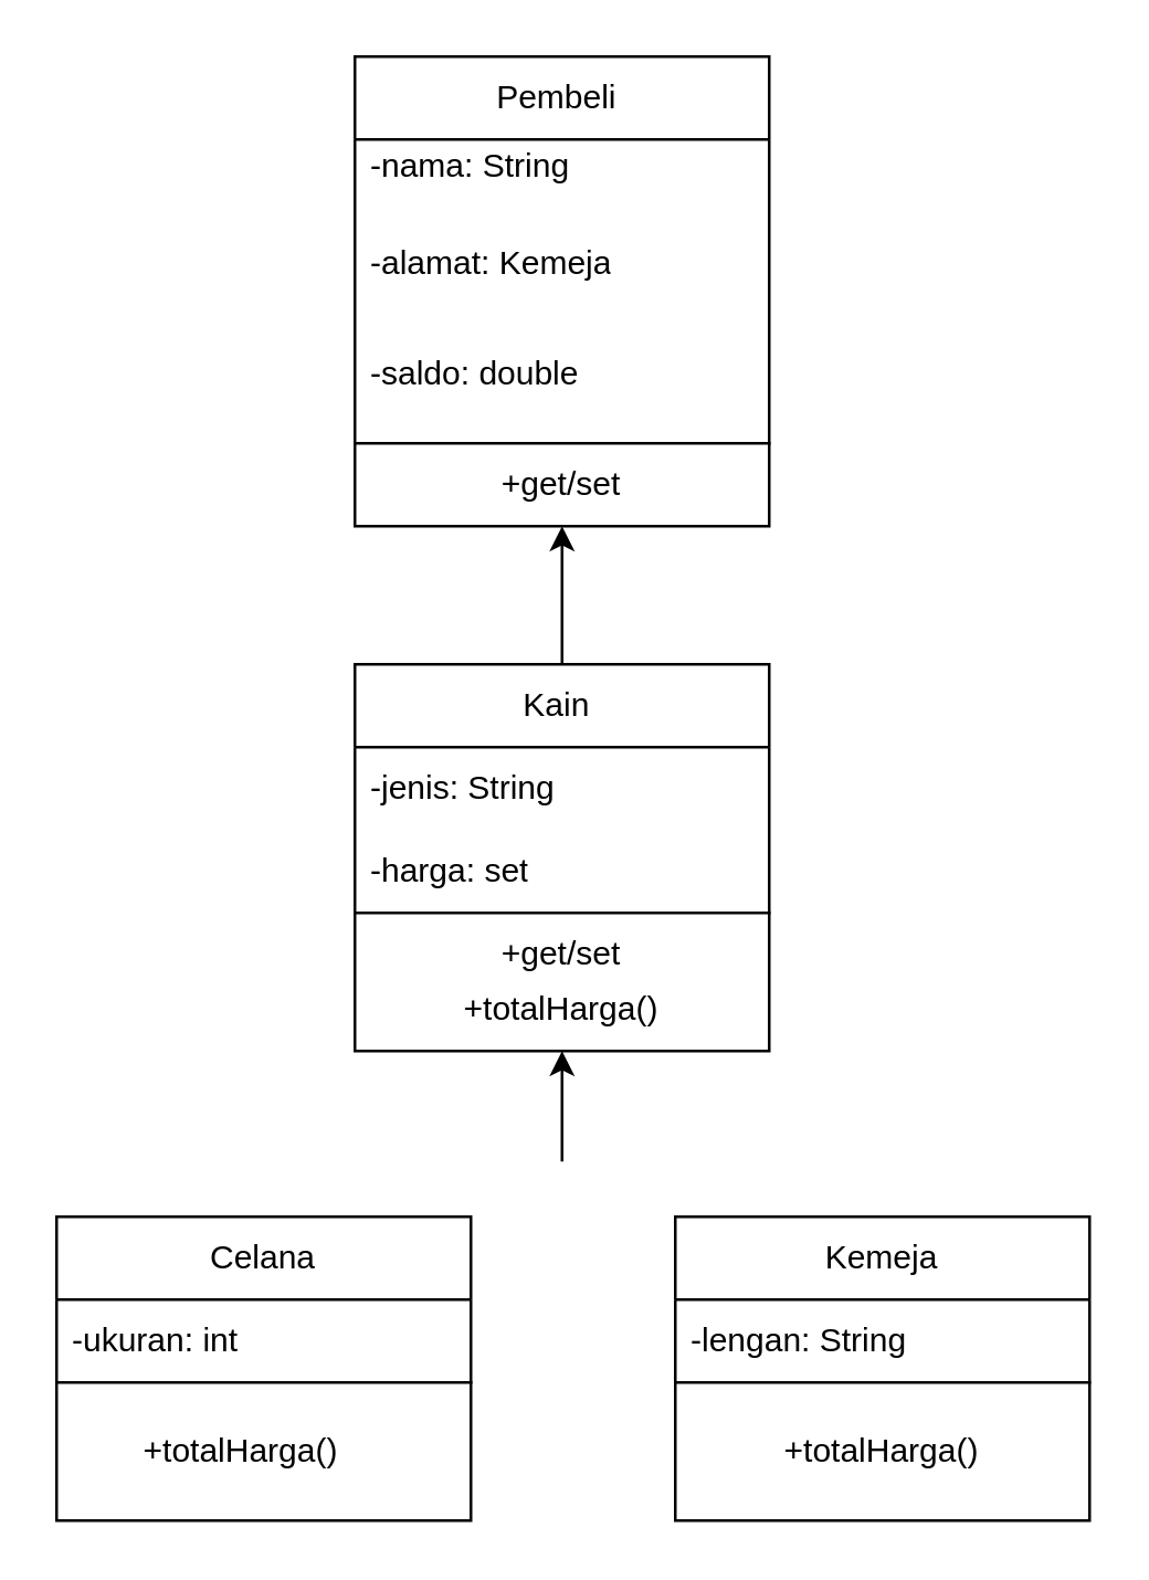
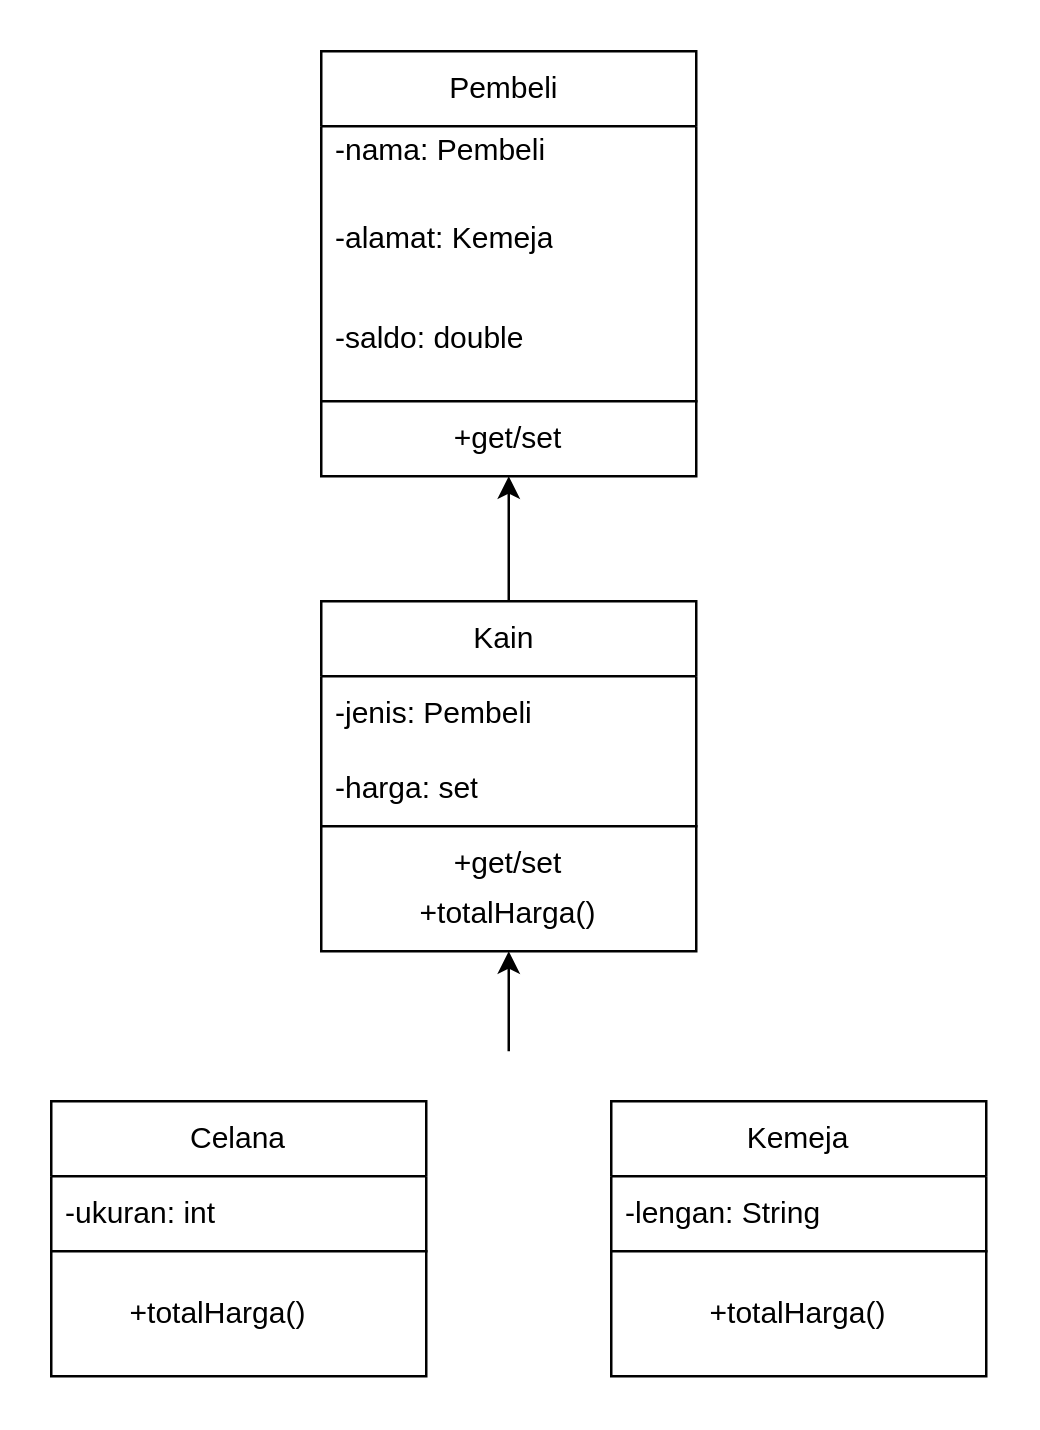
  <mxCell id="0" />
  <mxCell id="1" parent="0" />
  <mxCell id="2" value="Pembeli&amp;nbsp;" style="swimlane;fontStyle=0;childLayout=stackLayout;horizontal=1;startSize=30;horizontalStack=0;resizeParent=1;resizeParentMax=0;resizeLast=0;collapsible=1;marginBottom=0;whiteSpace=wrap;html=1;" vertex="1" parent="1"><mxGeometry x="128" y="20" width="150" height="140" as="geometry" /></mxCell>
- <mxCell id="3" value="&lt;div&gt;-nama: String&amp;nbsp;&lt;span style=&quot;font-size: 12px;&quot;&gt;&amp;nbsp;&lt;/span&gt;&lt;/div&gt;&lt;div&gt;&lt;br&gt;&lt;/div&gt;" style="text;strokeColor=none;fillColor=none;align=left;verticalAlign=middle;spacingLeft=4;spacingRight=4;overflow=hidden;points=[[0,0.5],[1,0.5]];portConstraint=eastwest;rotatable=0;whiteSpace=wrap;html=1;" vertex="1" parent="2"><mxGeometry y="30" width="150" height="30" as="geometry" /></mxCell>
+ <mxCell id="3" value="&lt;div&gt;-nama: Pembeli&amp;nbsp;&lt;span style=&quot;font-size: 12px;&quot;&gt;&amp;nbsp;&lt;/span&gt;&lt;/div&gt;&lt;div&gt;&lt;br&gt;&lt;/div&gt;" style="text;strokeColor=none;fillColor=none;align=left;verticalAlign=middle;spacingLeft=4;spacingRight=4;overflow=hidden;points=[[0,0.5],[1,0.5]];portConstraint=eastwest;rotatable=0;whiteSpace=wrap;html=1;" vertex="1" parent="2"><mxGeometry y="30" width="150" height="30" as="geometry" /></mxCell>
  <mxCell id="4" value="&lt;span style=&quot;font-size: 12.0px;&quot;&gt;-alamat: Kemeja&lt;/span&gt;" style="text;strokeColor=none;fillColor=none;align=left;verticalAlign=middle;spacingLeft=4;spacingRight=4;overflow=hidden;points=[[0,0.5],[1,0.5]];portConstraint=eastwest;rotatable=0;whiteSpace=wrap;html=1;" vertex="1" parent="2"><mxGeometry y="60" width="150" height="30" as="geometry" /></mxCell>
  <mxCell id="5" value="&lt;span style=&quot;font-size: 12.0px;&quot;&gt;-saldo: double&amp;nbsp;&lt;/span&gt;" style="text;strokeColor=none;fillColor=none;align=left;verticalAlign=middle;spacingLeft=4;spacingRight=4;overflow=hidden;points=[[0,0.5],[1,0.5]];portConstraint=eastwest;rotatable=0;whiteSpace=wrap;html=1;" vertex="1" parent="2"><mxGeometry y="90" width="150" height="50" as="geometry" /></mxCell>
  <mxCell id="6" value="" style="rounded=0;whiteSpace=wrap;html=1;" vertex="1" parent="1"><mxGeometry x="128" y="160" width="150" height="30" as="geometry" /></mxCell>
  <mxCell id="7" value="+get/set" style="text;html=1;align=center;verticalAlign=middle;whiteSpace=wrap;rounded=0;" vertex="1" parent="1"><mxGeometry x="170" y="160" width="66" height="30" as="geometry" /></mxCell>
  <mxCell id="8" style="edgeStyle=orthogonalEdgeStyle;rounded=0;orthogonalLoop=1;jettySize=auto;html=1;entryX=0.5;entryY=1;entryDx=0;entryDy=0;" edge="1" parent="1" source="9" target="7"><mxGeometry relative="1" as="geometry" /></mxCell>
  <mxCell id="9" value="Kain&amp;nbsp;" style="swimlane;fontStyle=0;childLayout=stackLayout;horizontal=1;startSize=30;horizontalStack=0;resizeParent=1;resizeParentMax=0;resizeLast=0;collapsible=1;marginBottom=0;whiteSpace=wrap;html=1;" vertex="1" parent="1"><mxGeometry x="128" y="240" width="150" height="90" as="geometry" /></mxCell>
- <mxCell id="10" value="&lt;div&gt;-jenis: String&amp;nbsp;&lt;br&gt;&lt;/div&gt;" style="text;strokeColor=none;fillColor=none;align=left;verticalAlign=middle;spacingLeft=4;spacingRight=4;overflow=hidden;points=[[0,0.5],[1,0.5]];portConstraint=eastwest;rotatable=0;whiteSpace=wrap;html=1;" vertex="1" parent="9"><mxGeometry y="30" width="150" height="30" as="geometry" /></mxCell>
+ <mxCell id="10" value="&lt;div&gt;-jenis: Pembeli&amp;nbsp;&lt;br&gt;&lt;/div&gt;" style="text;strokeColor=none;fillColor=none;align=left;verticalAlign=middle;spacingLeft=4;spacingRight=4;overflow=hidden;points=[[0,0.5],[1,0.5]];portConstraint=eastwest;rotatable=0;whiteSpace=wrap;html=1;" vertex="1" parent="9"><mxGeometry y="30" width="150" height="30" as="geometry" /></mxCell>
  <mxCell id="11" value="-harga: set" style="text;strokeColor=none;fillColor=none;align=left;verticalAlign=middle;spacingLeft=4;spacingRight=4;overflow=hidden;points=[[0,0.5],[1,0.5]];portConstraint=eastwest;rotatable=0;whiteSpace=wrap;html=1;" vertex="1" parent="9"><mxGeometry y="60" width="150" height="30" as="geometry" /></mxCell>
  <mxCell id="12" value="" style="rounded=0;whiteSpace=wrap;html=1;" vertex="1" parent="1"><mxGeometry x="128" y="330" width="150" height="50" as="geometry" /></mxCell>
  <mxCell id="13" value="+get/set" style="text;html=1;align=center;verticalAlign=middle;whiteSpace=wrap;rounded=0;" vertex="1" parent="1"><mxGeometry x="170" y="330" width="66" height="30" as="geometry" /></mxCell>
  <mxCell id="14" value="+totalHarga()" style="text;html=1;align=center;verticalAlign=middle;whiteSpace=wrap;rounded=0;" vertex="1" parent="1"><mxGeometry x="170" y="350" width="66" height="30" as="geometry" /></mxCell>
  <mxCell id="15" value="Celana" style="swimlane;fontStyle=0;childLayout=stackLayout;horizontal=1;startSize=30;horizontalStack=0;resizeParent=1;resizeParentMax=0;resizeLast=0;collapsible=1;marginBottom=0;whiteSpace=wrap;html=1;" vertex="1" parent="1"><mxGeometry x="20" y="440" width="150" height="60" as="geometry" /></mxCell>
  <mxCell id="16" value="&lt;div&gt;-ukuran: int&lt;br&gt;&lt;/div&gt;" style="text;strokeColor=none;fillColor=none;align=left;verticalAlign=middle;spacingLeft=4;spacingRight=4;overflow=hidden;points=[[0,0.5],[1,0.5]];portConstraint=eastwest;rotatable=0;whiteSpace=wrap;html=1;" vertex="1" parent="15"><mxGeometry y="30" width="150" height="30" as="geometry" /></mxCell>
  <mxCell id="17" value="" style="rounded=0;whiteSpace=wrap;html=1;" vertex="1" parent="1"><mxGeometry x="20" y="500" width="150" height="50" as="geometry" /></mxCell>
  <mxCell id="18" value="+totalHarga()" style="text;html=1;align=center;verticalAlign=middle;whiteSpace=wrap;rounded=0;" vertex="1" parent="1"><mxGeometry x="54" y="510" width="66" height="30" as="geometry" /></mxCell>
  <mxCell id="19" value="Kemeja" style="swimlane;fontStyle=0;childLayout=stackLayout;horizontal=1;startSize=30;horizontalStack=0;resizeParent=1;resizeParentMax=0;resizeLast=0;collapsible=1;marginBottom=0;whiteSpace=wrap;html=1;" vertex="1" parent="1"><mxGeometry x="244" y="440" width="150" height="60" as="geometry" /></mxCell>
  <mxCell id="20" value="&lt;div&gt;-lengan: String&lt;br&gt;&lt;/div&gt;" style="text;strokeColor=none;fillColor=none;align=left;verticalAlign=middle;spacingLeft=4;spacingRight=4;overflow=hidden;points=[[0,0.5],[1,0.5]];portConstraint=eastwest;rotatable=0;whiteSpace=wrap;html=1;" vertex="1" parent="19"><mxGeometry y="30" width="150" height="30" as="geometry" /></mxCell>
  <mxCell id="21" value="" style="rounded=0;whiteSpace=wrap;html=1;" vertex="1" parent="1"><mxGeometry x="244" y="500" width="150" height="50" as="geometry" /></mxCell>
  <mxCell id="22" value="+totalHarga()" style="text;html=1;align=center;verticalAlign=middle;whiteSpace=wrap;rounded=0;" vertex="1" parent="1"><mxGeometry x="286" y="510" width="66" height="30" as="geometry" /></mxCell>
  <mxCell id="23" value="" style="endArrow=classic;html=1;rounded=0;entryX=0.5;entryY=1;entryDx=0;entryDy=0;" edge="1" parent="1" target="14"><mxGeometry width="50" height="50" relative="1" as="geometry"><mxPoint x="203" y="420" as="sourcePoint" /><mxPoint x="254" y="440" as="targetPoint" /></mxGeometry></mxCell>
